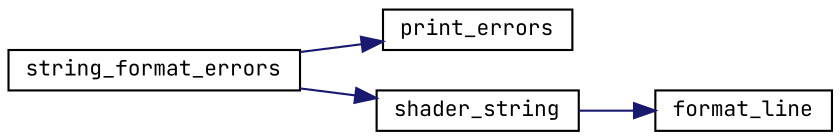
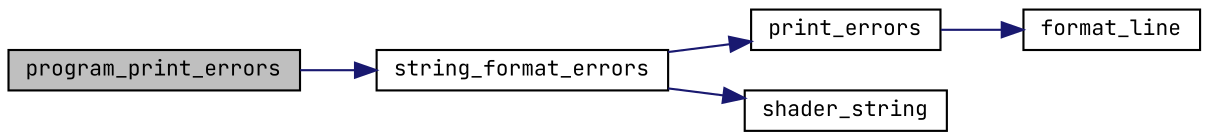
  digraph {
    fontname="JetBrains Mono"
    rankdir=LR
    node [color=black fillcolor=white fontname="JetBrains Mono" fontsize=10 shape=record style=filled]
    edge [color=midnightblue fontname="JetBrains Mono" fontsize=10 labelfontname=Helvetica labelfontsize=10 style=solid]
+   n1 [fillcolor=grey75 fontcolor=black height=0.2 label=program_print_errors width=0.4]
    n2 [height=0.2 label=string_format_errors width=0.4]
    n3 [height=0.2 label=print_errors width=0.4]
    n4 [height=0.2 label=shader_string width=0.4]
    n5 [height=0.2 label=format_line width=0.4]
+   n1 -> n2
    n2 -> n3
    n2 -> n4
-   n4 -> n5
+   n3 -> n5
  }
